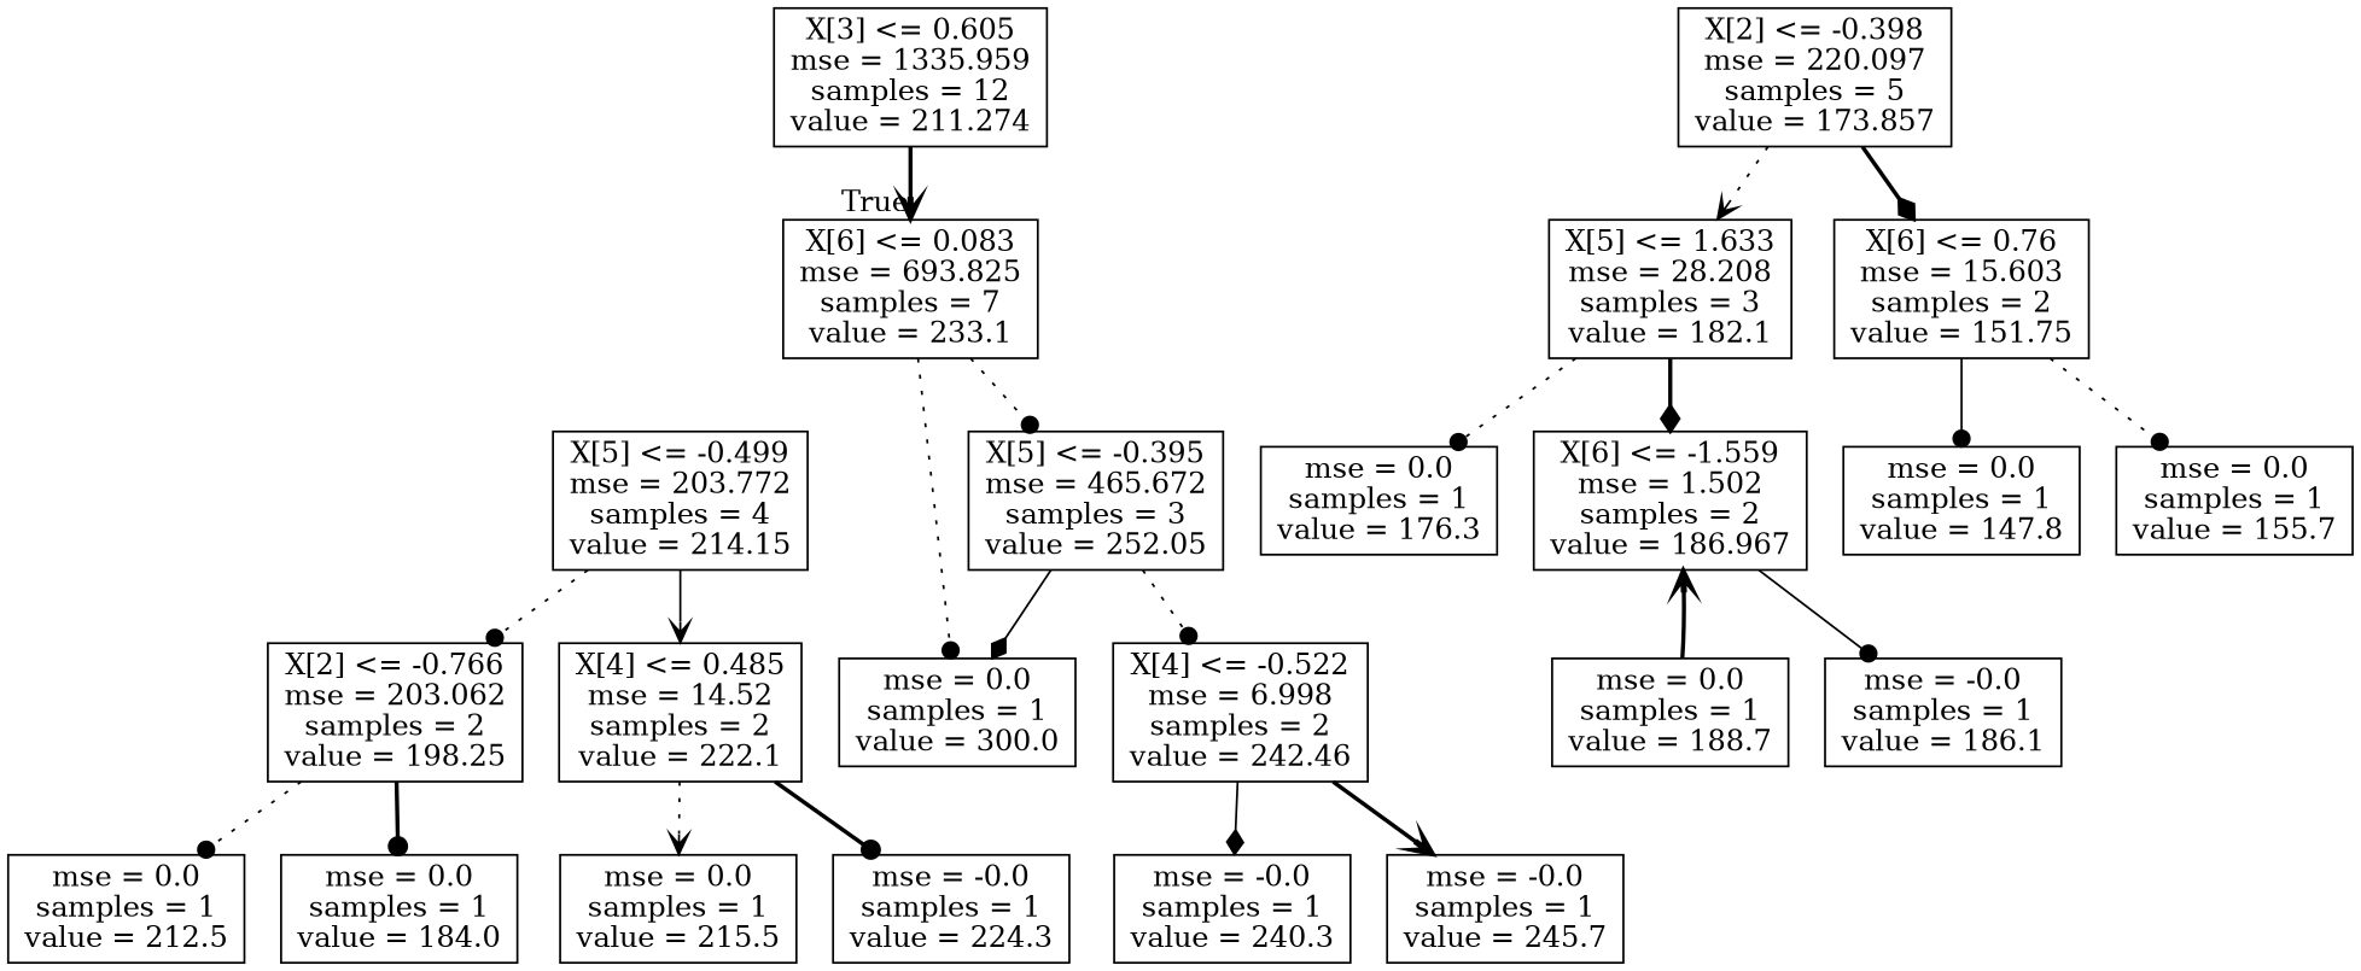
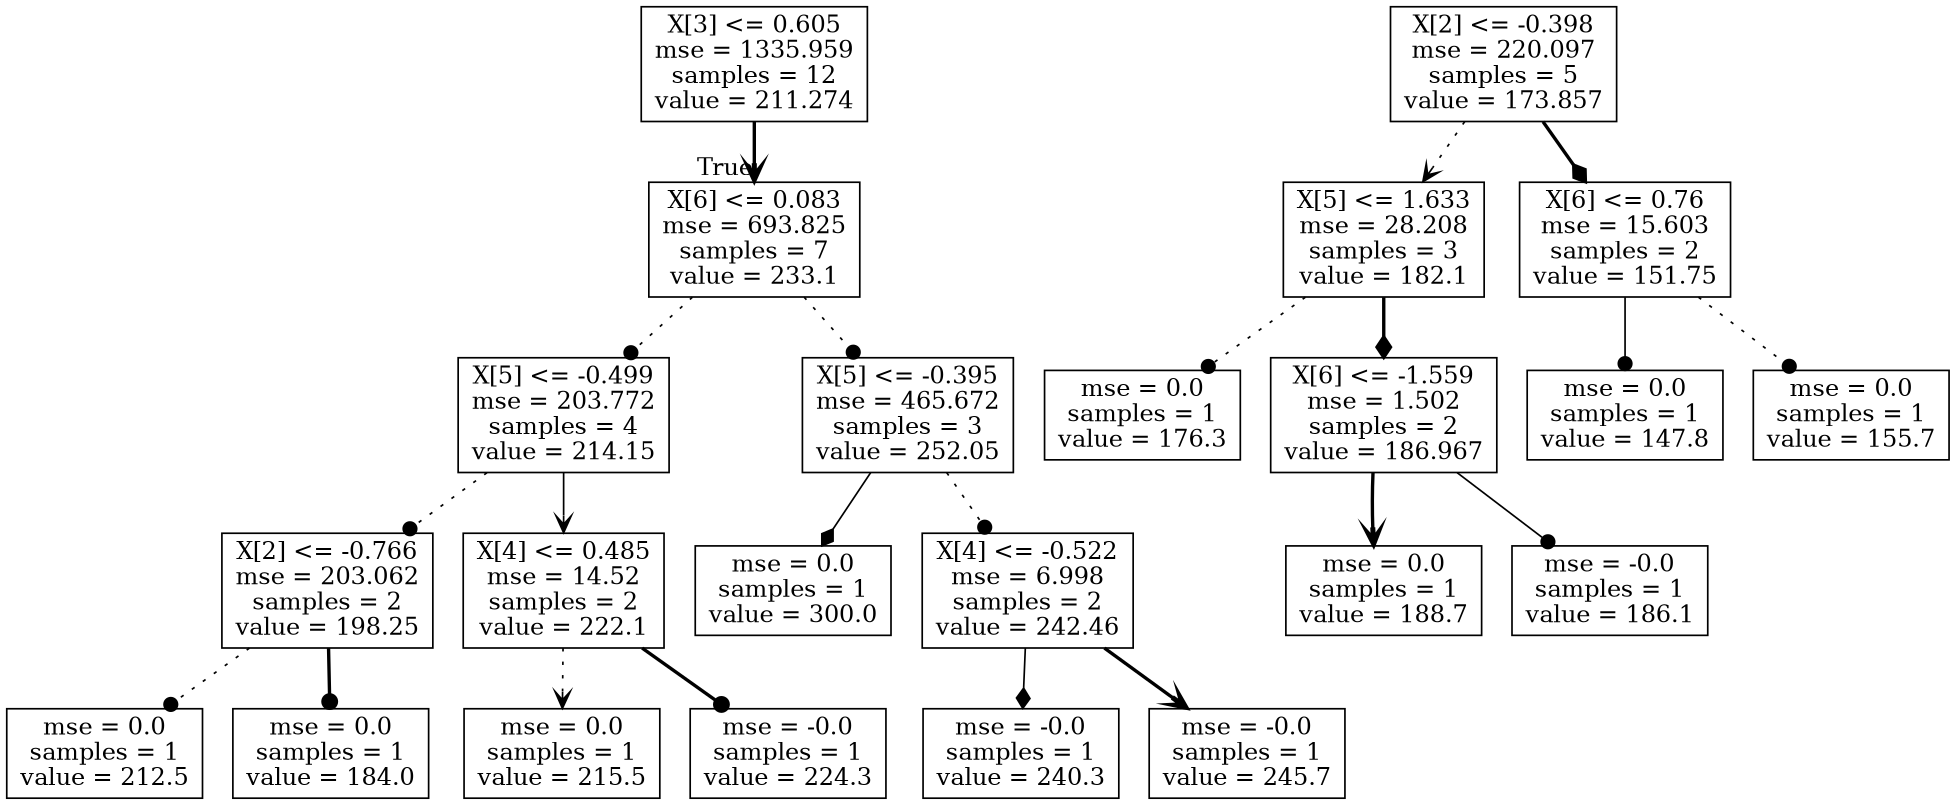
  digraph {
    fontname="DejaVu Serif"
    node [fontname="DejaVu Serif" shape=box]
    edge [arrowhead=dot fontname="DejaVu Serif" style=dotted]
    n1 [label="X[3] <= 0.605\nmse = 1335.959\nsamples = 12\nvalue = 211.274"]
    n2 [label="X[6] <= 0.083\nmse = 693.825\nsamples = 7\nvalue = 233.1"]
    n3 [label="X[5] <= -0.499\nmse = 203.772\nsamples = 4\nvalue = 214.15"]
    n4 [label="X[5] <= -0.395\nmse = 465.672\nsamples = 3\nvalue = 252.05"]
    n5 [label="X[2] <= -0.398\nmse = 220.097\nsamples = 5\nvalue = 173.857"]
    n6 [label="X[5] <= 1.633\nmse = 28.208\nsamples = 3\nvalue = 182.1"]
    n7 [label="X[6] <= 0.76\nmse = 15.603\nsamples = 2\nvalue = 151.75"]
    n8 [label="X[2] <= -0.766\nmse = 203.062\nsamples = 2\nvalue = 198.25"]
    n9 [label="X[4] <= 0.485\nmse = 14.52\nsamples = 2\nvalue = 222.1"]
    n10 [label="mse = 0.0\nsamples = 1\nvalue = 300.0"]
    n11 [label="X[4] <= -0.522\nmse = 6.998\nsamples = 2\nvalue = 242.46"]
    n12 [label="mse = 0.0\nsamples = 1\nvalue = 212.5"]
    n13 [label="mse = 0.0\nsamples = 1\nvalue = 184.0"]
    n14 [label="mse = 0.0\nsamples = 1\nvalue = 215.5"]
    n15 [label="mse = -0.0\nsamples = 1\nvalue = 224.3"]
    n16 [label="mse = -0.0\nsamples = 1\nvalue = 240.3"]
    n17 [label="mse = -0.0\nsamples = 1\nvalue = 245.7"]
    n18 [label="mse = 0.0\nsamples = 1\nvalue = 176.3"]
    n19 [label="X[6] <= -1.559\nmse = 1.502\nsamples = 2\nvalue = 186.967"]
    n20 [label="mse = 0.0\nsamples = 1\nvalue = 147.8"]
    n21 [label="mse = 0.0\nsamples = 1\nvalue = 155.7"]
    n22 [label="mse = 0.0\nsamples = 1\nvalue = 188.7"]
    n23 [label="mse = -0.0\nsamples = 1\nvalue = 186.1"]
    n1 -> n2 [arrowhead=vee headlabel=True labelangle=45 labeldistance=2.5 style=bold]
-   n2 -> n10
+   n2 -> n3
    n2 -> n4
    n3 -> n8
    n3 -> n9 [arrowhead=vee style=solid]
    n4 -> n10 [arrowhead=diamond style=solid]
    n4 -> n11
    n5 -> n6 [arrowhead=vee]
    n5 -> n7 [arrowhead=diamond style=bold]
    n6 -> n18
    n6 -> n19 [arrowhead=diamond style=bold]
    n7 -> n20 [style=solid]
    n7 -> n21
    n8 -> n12
    n8 -> n13 [style=bold]
    n9 -> n14 [arrowhead=vee]
    n9 -> n15 [style=bold]
    n11 -> n16 [arrowhead=diamond style=solid]
    n11 -> n17 [arrowhead=vee style=bold]
-   n22 -> n19 [arrowhead=vee style=bold]
+   n19 -> n22 [arrowhead=vee style=bold]
    n19 -> n23 [style=solid]
  }
